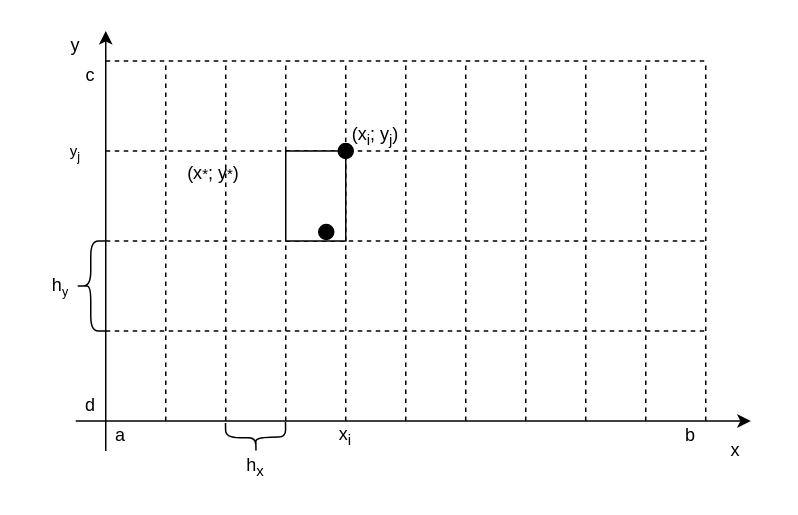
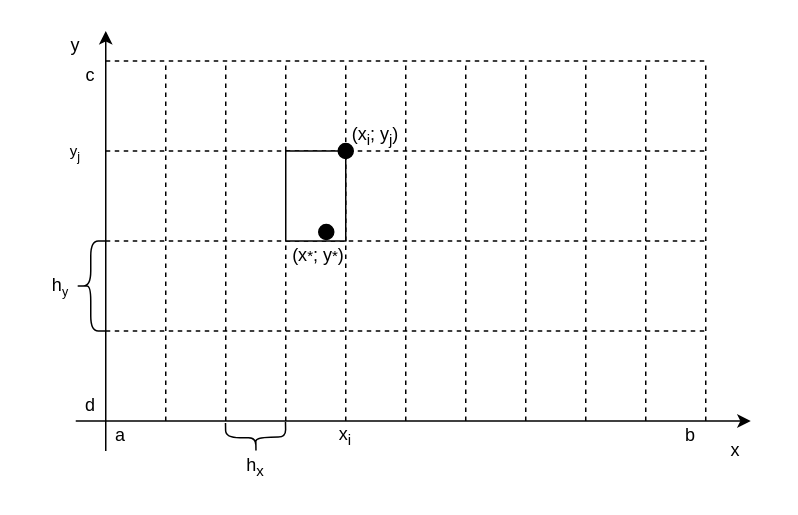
  <mxCell id="0" />
  <mxCell id="1" parent="0" />
  <mxCell id="2" value="" style="endArrow=classic;html=1;" edge="1" parent="1"><mxGeometry width="50" height="50" relative="1" as="geometry"><mxPoint x="50" y="280" as="sourcePoint" /><mxPoint x="500" y="280" as="targetPoint" /></mxGeometry></mxCell>
  <mxCell id="3" value="" style="endArrow=classic;html=1;" edge="1" parent="1"><mxGeometry width="50" height="50" relative="1" as="geometry"><mxPoint x="70" y="300" as="sourcePoint" /><mxPoint x="70" y="20" as="targetPoint" /></mxGeometry></mxCell>
  <mxCell id="4" value="" style="endArrow=none;dashed=1;html=1;" edge="1" parent="1"><mxGeometry width="50" height="50" relative="1" as="geometry"><mxPoint x="70" y="220" as="sourcePoint" /><mxPoint x="470" y="220" as="targetPoint" /></mxGeometry></mxCell>
  <mxCell id="5" value="" style="endArrow=none;dashed=1;html=1;" edge="1" parent="1"><mxGeometry width="50" height="50" relative="1" as="geometry"><mxPoint x="70" y="40" as="sourcePoint" /><mxPoint x="470" y="40" as="targetPoint" /></mxGeometry></mxCell>
  <mxCell id="6" value="" style="endArrow=none;dashed=1;html=1;" edge="1" parent="1"><mxGeometry width="50" height="50" relative="1" as="geometry"><mxPoint x="70" y="160" as="sourcePoint" /><mxPoint x="470" y="160" as="targetPoint" /></mxGeometry></mxCell>
  <mxCell id="7" value="" style="endArrow=none;dashed=1;html=1;" edge="1" parent="1"><mxGeometry width="50" height="50" relative="1" as="geometry"><mxPoint x="110" y="280" as="sourcePoint" /><mxPoint x="110" y="40" as="targetPoint" /></mxGeometry></mxCell>
  <mxCell id="8" value="" style="endArrow=none;dashed=1;html=1;" edge="1" parent="1"><mxGeometry width="50" height="50" relative="1" as="geometry"><mxPoint x="150" y="280" as="sourcePoint" /><mxPoint x="150" y="40" as="targetPoint" /></mxGeometry></mxCell>
  <mxCell id="9" value="" style="endArrow=none;dashed=1;html=1;" edge="1" parent="1"><mxGeometry width="50" height="50" relative="1" as="geometry"><mxPoint x="470" y="280" as="sourcePoint" /><mxPoint x="470" y="40" as="targetPoint" /></mxGeometry></mxCell>
  <mxCell id="10" value="" style="endArrow=none;dashed=1;html=1;" edge="1" parent="1"><mxGeometry width="50" height="50" relative="1" as="geometry"><mxPoint x="430" y="280" as="sourcePoint" /><mxPoint x="430" y="40" as="targetPoint" /></mxGeometry></mxCell>
  <mxCell id="11" value="" style="endArrow=none;dashed=1;html=1;" edge="1" parent="1"><mxGeometry width="50" height="50" relative="1" as="geometry"><mxPoint x="390" y="280" as="sourcePoint" /><mxPoint x="390" y="40" as="targetPoint" /></mxGeometry></mxCell>
  <mxCell id="12" value="" style="endArrow=none;dashed=1;html=1;" edge="1" parent="1"><mxGeometry width="50" height="50" relative="1" as="geometry"><mxPoint x="350" y="280" as="sourcePoint" /><mxPoint x="350" y="40" as="targetPoint" /></mxGeometry></mxCell>
  <mxCell id="13" value="" style="endArrow=none;dashed=1;html=1;" edge="1" parent="1"><mxGeometry width="50" height="50" relative="1" as="geometry"><mxPoint x="310" y="280" as="sourcePoint" /><mxPoint x="310" y="40" as="targetPoint" /></mxGeometry></mxCell>
  <mxCell id="14" value="" style="endArrow=none;dashed=1;html=1;" edge="1" parent="1"><mxGeometry width="50" height="50" relative="1" as="geometry"><mxPoint x="270" y="280" as="sourcePoint" /><mxPoint x="270" y="40" as="targetPoint" /></mxGeometry></mxCell>
  <mxCell id="15" value="" style="endArrow=none;dashed=1;html=1;" edge="1" parent="1"><mxGeometry width="50" height="50" relative="1" as="geometry"><mxPoint x="230" y="280" as="sourcePoint" /><mxPoint x="230" y="40" as="targetPoint" /></mxGeometry></mxCell>
  <mxCell id="16" value="" style="endArrow=none;dashed=1;html=1;" edge="1" parent="1"><mxGeometry width="50" height="50" relative="1" as="geometry"><mxPoint x="190" y="280" as="sourcePoint" /><mxPoint x="190" y="40" as="targetPoint" /></mxGeometry></mxCell>
  <mxCell id="17" value="" style="endArrow=none;dashed=1;html=1;" edge="1" parent="1"><mxGeometry width="50" height="50" relative="1" as="geometry"><mxPoint x="70" y="100" as="sourcePoint" /><mxPoint x="470" y="100" as="targetPoint" /></mxGeometry></mxCell>
  <mxCell id="18" value="" style="rounded=0;whiteSpace=wrap;html=1;" vertex="1" parent="1"><mxGeometry x="190" y="100" width="40" height="60" as="geometry" /></mxCell>
  <mxCell id="19" value="x" style="text;html=1;strokeColor=none;fillColor=none;align=center;verticalAlign=middle;whiteSpace=wrap;rounded=0;" vertex="1" parent="1"><mxGeometry x="470" y="290" width="40" height="20" as="geometry" /></mxCell>
  <mxCell id="20" value="y" style="text;html=1;strokeColor=none;fillColor=none;align=center;verticalAlign=middle;whiteSpace=wrap;rounded=0;" vertex="1" parent="1"><mxGeometry x="30" y="20" width="40" height="20" as="geometry" /></mxCell>
  <mxCell id="21" value="a" style="text;html=1;strokeColor=none;fillColor=none;align=center;verticalAlign=middle;whiteSpace=wrap;rounded=0;" vertex="1" parent="1"><mxGeometry x="60" y="280" width="40" height="20" as="geometry" /></mxCell>
  <mxCell id="22" value="b" style="text;html=1;strokeColor=none;fillColor=none;align=center;verticalAlign=middle;whiteSpace=wrap;rounded=0;" vertex="1" parent="1"><mxGeometry x="440" y="280" width="40" height="20" as="geometry" /></mxCell>
  <mxCell id="23" value="c" style="text;html=1;strokeColor=none;fillColor=none;align=center;verticalAlign=middle;whiteSpace=wrap;rounded=0;" vertex="1" parent="1"><mxGeometry x="40" y="40" width="40" height="20" as="geometry" /></mxCell>
  <mxCell id="24" value="d" style="text;html=1;strokeColor=none;fillColor=none;align=center;verticalAlign=middle;whiteSpace=wrap;rounded=0;" vertex="1" parent="1"><mxGeometry x="40" y="260" width="40" height="20" as="geometry" /></mxCell>
  <mxCell id="25" value="x&lt;sub&gt;i&lt;/sub&gt;" style="text;html=1;strokeColor=none;fillColor=none;align=center;verticalAlign=middle;whiteSpace=wrap;rounded=0;" vertex="1" parent="1"><mxGeometry x="210" y="280" width="40" height="20" as="geometry" /></mxCell>
  <mxCell id="26" value="&lt;span style=&quot;font-size: 10px&quot;&gt;y&lt;sub&gt;j&lt;/sub&gt;&lt;/span&gt;" style="text;html=1;strokeColor=none;fillColor=none;align=center;verticalAlign=middle;whiteSpace=wrap;rounded=0;" vertex="1" parent="1"><mxGeometry x="30" y="90" width="40" height="20" as="geometry" /></mxCell>
  <mxCell id="27" value="" style="shape=curlyBracket;whiteSpace=wrap;html=1;rounded=1;rotation=-91;" vertex="1" parent="1"><mxGeometry x="160" y="271" width="20" height="40" as="geometry" /></mxCell>
  <mxCell id="28" value="" style="shape=curlyBracket;whiteSpace=wrap;html=1;rounded=1;rotation=0;" vertex="1" parent="1"><mxGeometry x="50" y="160" width="20" height="60" as="geometry" /></mxCell>
  <mxCell id="29" value="h&lt;sub&gt;x&lt;/sub&gt;" style="text;html=1;strokeColor=none;fillColor=none;align=center;verticalAlign=middle;whiteSpace=wrap;rounded=0;" vertex="1" parent="1"><mxGeometry x="150" y="301" width="40" height="20" as="geometry" /></mxCell>
  <mxCell id="30" value="h&lt;span style=&quot;font-size: 10px&quot;&gt;&lt;sub&gt;y&lt;/sub&gt;&lt;/span&gt;" style="text;html=1;strokeColor=none;fillColor=none;align=center;verticalAlign=middle;whiteSpace=wrap;rounded=0;" vertex="1" parent="1"><mxGeometry x="20" y="180" width="40" height="20" as="geometry" /></mxCell>
  <mxCell id="31" value="" style="ellipse;whiteSpace=wrap;html=1;aspect=fixed;fillColor=#000000;" vertex="1" parent="1"><mxGeometry x="225" y="95" width="10" height="10" as="geometry" /></mxCell>
  <mxCell id="32" value="(x&lt;sub&gt;i&lt;/sub&gt;; y&lt;sub&gt;j&lt;/sub&gt;)" style="text;html=1;strokeColor=none;fillColor=none;align=center;verticalAlign=middle;whiteSpace=wrap;rounded=0;" vertex="1" parent="1"><mxGeometry x="230" y="80" width="40" height="20" as="geometry" /></mxCell>
  <mxCell id="33" value="" style="ellipse;whiteSpace=wrap;html=1;aspect=fixed;fillColor=#000000;" vertex="1" parent="1"><mxGeometry x="212" y="149" width="10" height="10" as="geometry" /></mxCell>
- <mxCell id="34" value="(x&lt;span style=&quot;font-size: 10px&quot;&gt;*&lt;/span&gt;; y&lt;span style=&quot;font-size: 10px&quot;&gt;*&lt;/span&gt;)" style="text;html=1;strokeColor=none;fillColor=none;align=center;verticalAlign=middle;whiteSpace=wrap;rounded=0;" vertex="1" parent="1"><mxGeometry x="122" y="105" width="40" height="20" as="geometry" /></mxCell>
+ <mxCell id="34" value="(x&lt;span style=&quot;font-size: 10px&quot;&gt;*&lt;/span&gt;; y&lt;span style=&quot;font-size: 10px&quot;&gt;*&lt;/span&gt;)" style="text;html=1;strokeColor=none;fillColor=none;align=center;verticalAlign=middle;whiteSpace=wrap;rounded=0;" vertex="1" parent="1"><mxGeometry x="192" y="160" width="40" height="20" as="geometry" /></mxCell>
